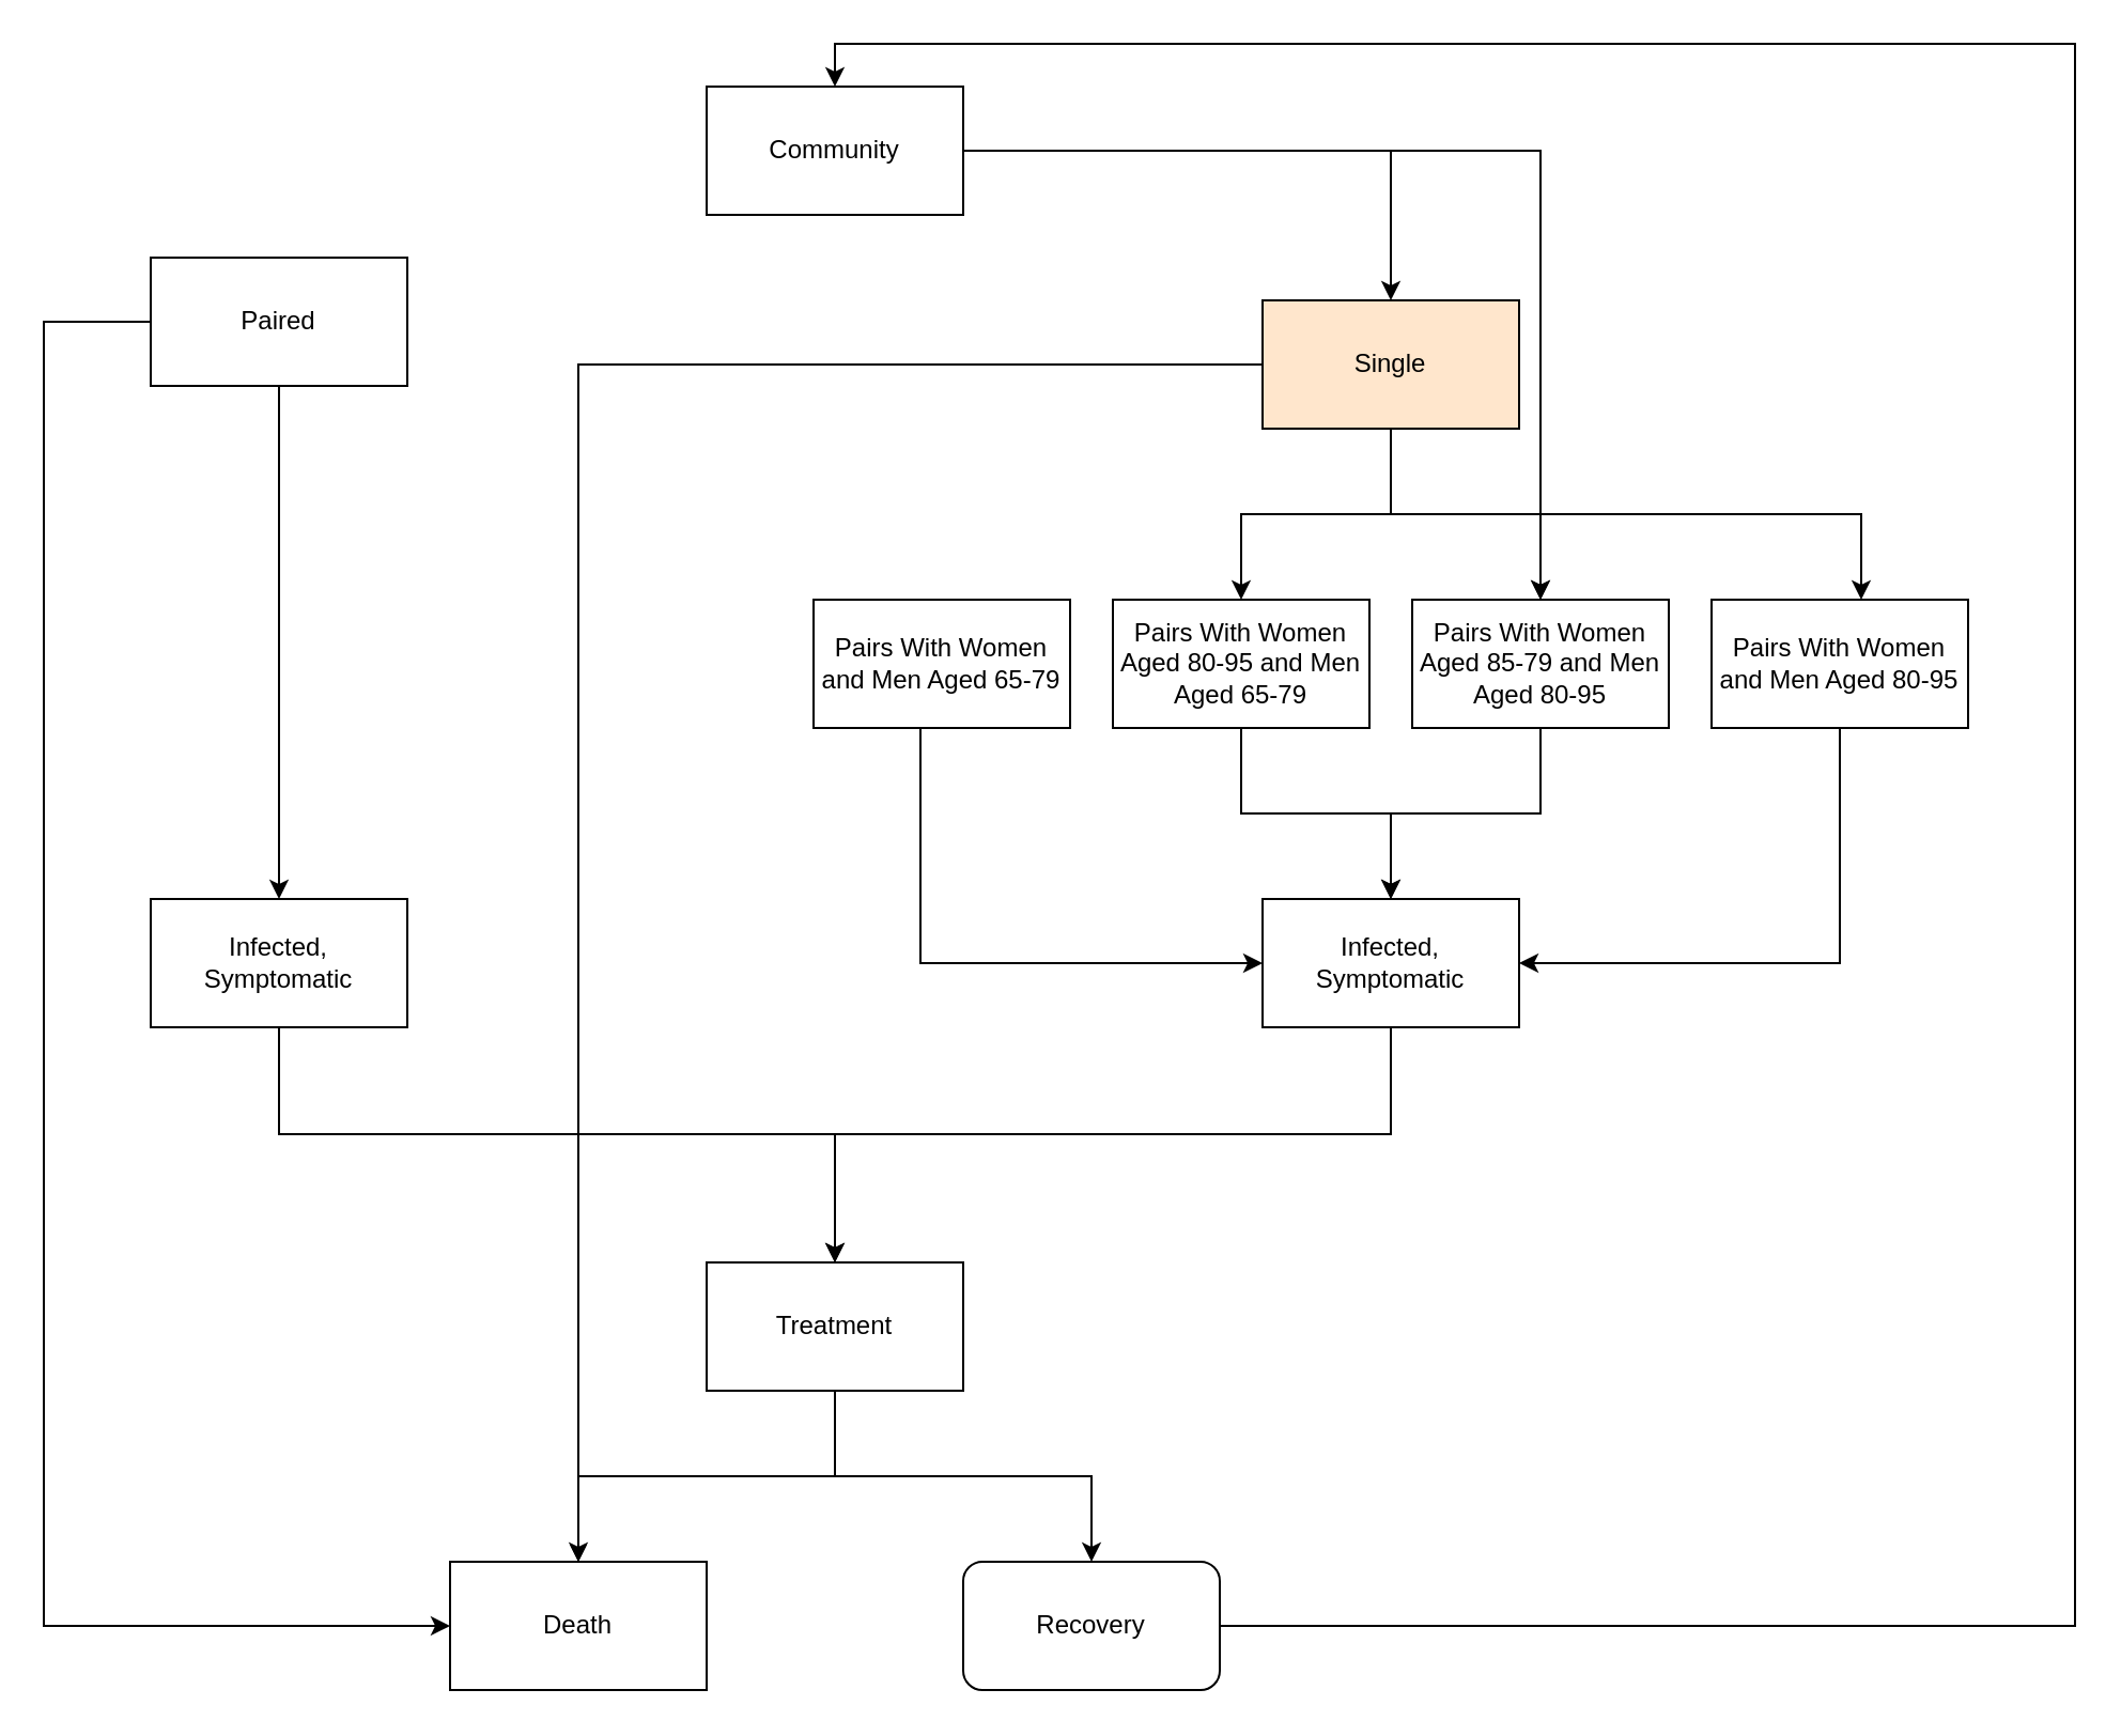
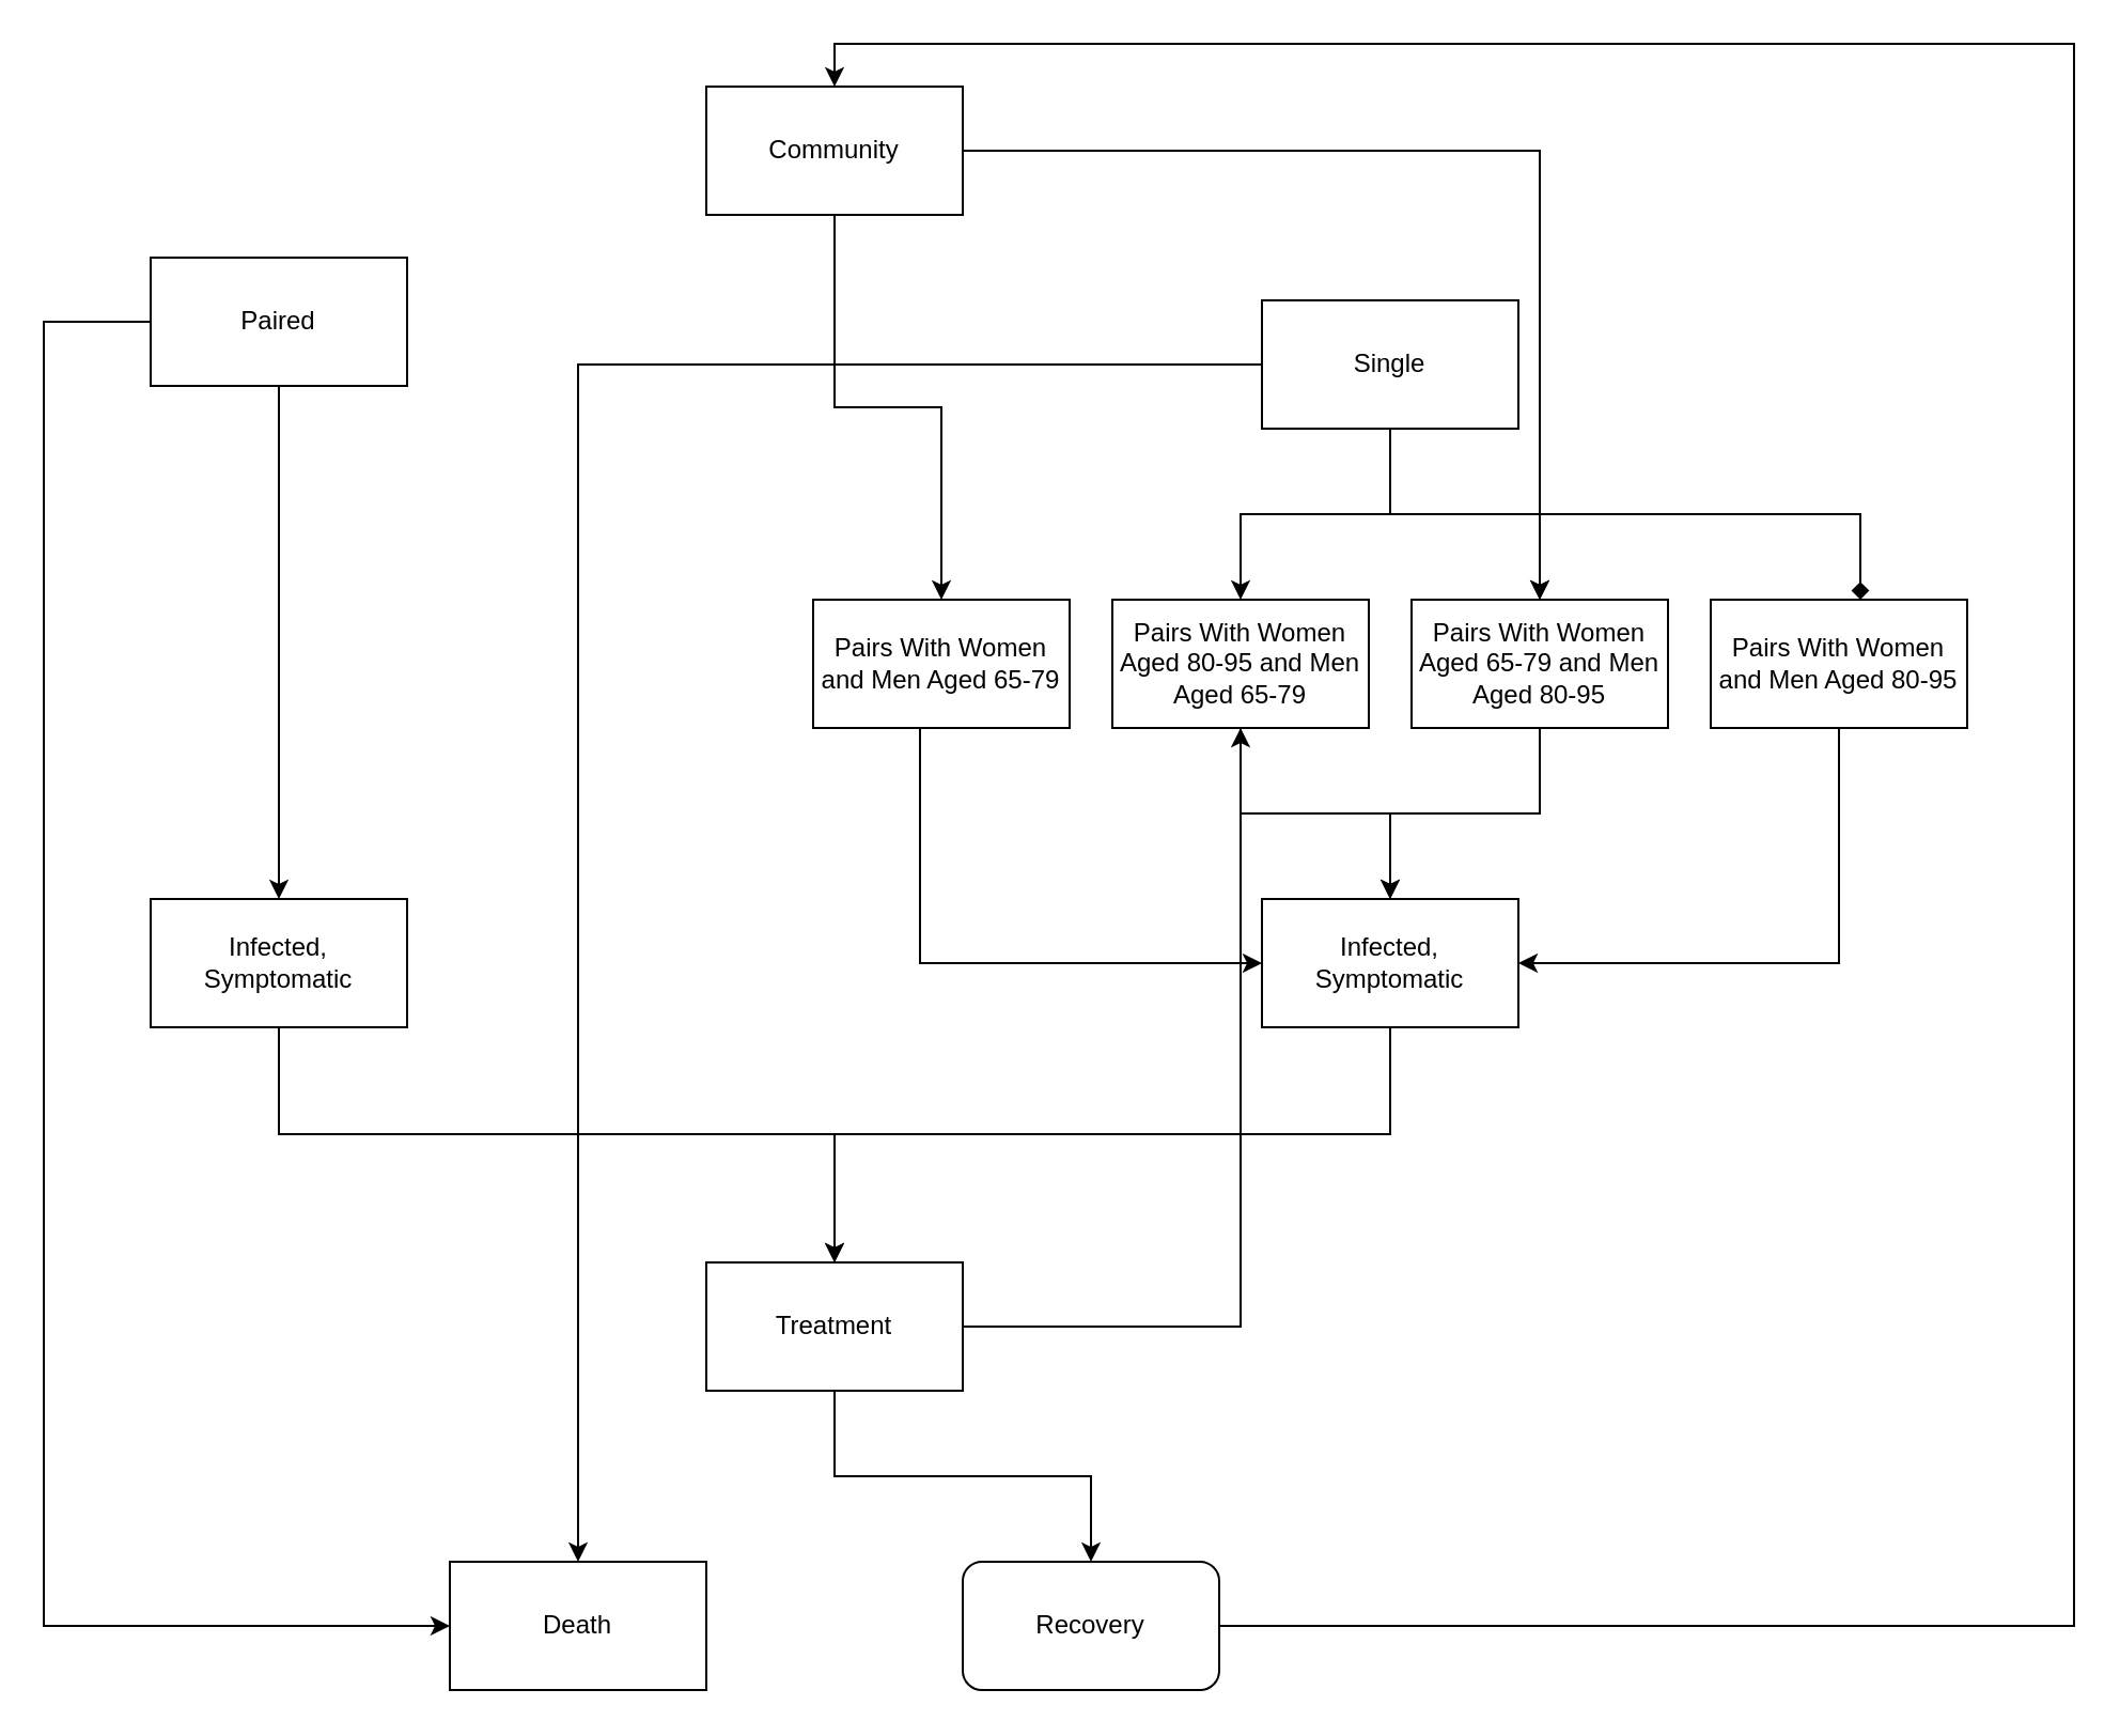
  <mxCell id="0" />
  <mxCell id="1" parent="0" />
- <mxCell id="2" value="" style="edgeStyle=orthogonalEdgeStyle;rounded=0;orthogonalLoop=1;jettySize=auto;html=1;" edge="1" parent="1" source="4" target="20"><mxGeometry relative="1" as="geometry" /></mxCell>
+ <mxCell id="2" value="" style="edgeStyle=orthogonalEdgeStyle;rounded=0;orthogonalLoop=1;jettySize=auto;html=1;" edge="1" parent="1" source="4" target="28"><mxGeometry relative="1" as="geometry" /></mxCell>
  <mxCell id="3" value="" style="edgeStyle=orthogonalEdgeStyle;rounded=0;orthogonalLoop=1;jettySize=auto;html=1;" edge="1" parent="1" source="4" target="24"><mxGeometry relative="1" as="geometry" /></mxCell>
  <mxCell id="4" value="Community" style="rounded=0;whiteSpace=wrap;html=1;" vertex="1" parent="1"><mxGeometry x="330" y="40" width="120" height="60" as="geometry" /></mxCell>
  <mxCell id="5" value="" style="edgeStyle=orthogonalEdgeStyle;rounded=0;orthogonalLoop=1;jettySize=auto;html=1;entryX=0.5;entryY=0;entryDx=0;entryDy=0;" edge="1" parent="1" source="7" target="9"><mxGeometry relative="1" as="geometry"><mxPoint x="130" y="280" as="targetPoint" /></mxGeometry></mxCell>
  <mxCell id="6" value="" style="edgeStyle=orthogonalEdgeStyle;rounded=0;orthogonalLoop=1;jettySize=auto;html=1;entryX=0;entryY=0.5;entryDx=0;entryDy=0;" edge="1" parent="1" source="7" target="15"><mxGeometry relative="1" as="geometry"><mxPoint x="-10" y="150" as="targetPoint" /><Array as="points"><mxPoint x="20" y="150" /><mxPoint x="20" y="760" /></Array></mxGeometry></mxCell>
  <mxCell id="7" value="Paired" style="rounded=0;whiteSpace=wrap;html=1;" vertex="1" parent="1"><mxGeometry x="70" y="120" width="120" height="60" as="geometry" /></mxCell>
  <mxCell id="8" value="" style="edgeStyle=orthogonalEdgeStyle;rounded=0;orthogonalLoop=1;jettySize=auto;html=1;" edge="1" parent="1" source="9" target="12"><mxGeometry relative="1" as="geometry"><Array as="points"><mxPoint x="130" y="530" /><mxPoint x="390" y="530" /></Array></mxGeometry></mxCell>
  <mxCell id="9" value="Infected, Symptomatic" style="rounded=0;whiteSpace=wrap;html=1;" vertex="1" parent="1"><mxGeometry x="70" y="420" width="120" height="60" as="geometry" /></mxCell>
- <mxCell id="10" value="" style="edgeStyle=orthogonalEdgeStyle;rounded=0;orthogonalLoop=1;jettySize=auto;html=1;" edge="1" parent="1" source="12" target="15"><mxGeometry relative="1" as="geometry" /></mxCell>
+ <mxCell id="10" value="" style="edgeStyle=orthogonalEdgeStyle;rounded=0;orthogonalLoop=1;jettySize=auto;html=1;" edge="1" parent="1" source="12" target="22"><mxGeometry relative="1" as="geometry" /></mxCell>
  <mxCell id="11" value="" style="edgeStyle=orthogonalEdgeStyle;rounded=0;orthogonalLoop=1;jettySize=auto;html=1;" edge="1" parent="1" source="12" target="14"><mxGeometry relative="1" as="geometry" /></mxCell>
  <mxCell id="12" value="Treatment" style="rounded=0;whiteSpace=wrap;html=1;" vertex="1" parent="1"><mxGeometry x="330" y="590" width="120" height="60" as="geometry" /></mxCell>
  <mxCell id="13" value="" style="edgeStyle=orthogonalEdgeStyle;rounded=0;orthogonalLoop=1;jettySize=auto;html=1;entryX=0.5;entryY=0;entryDx=0;entryDy=0;" edge="1" parent="1" source="14" target="4"><mxGeometry relative="1" as="geometry"><mxPoint x="650" y="760" as="targetPoint" /><Array as="points"><mxPoint x="970" y="760" /><mxPoint x="970" y="20" /><mxPoint x="390" y="20" /></Array></mxGeometry></mxCell>
  <mxCell id="14" value="Recovery" style="whiteSpace=wrap;html=1;rounded=1;" vertex="1" parent="1"><mxGeometry x="450" y="730" width="120" height="60" as="geometry" /></mxCell>
  <mxCell id="15" value="Death" style="rounded=0;whiteSpace=wrap;html=1;" vertex="1" parent="1"><mxGeometry x="210" y="730" width="120" height="60" as="geometry" /></mxCell>
- <mxCell id="16" value="" style="edgeStyle=orthogonalEdgeStyle;rounded=0;orthogonalLoop=1;jettySize=auto;html=1;" edge="1" parent="1" source="20" target="26"><mxGeometry relative="1" as="geometry"><Array as="points"><mxPoint x="650" y="240" /><mxPoint x="870" y="240" /></Array></mxGeometry></mxCell>
+ <mxCell id="16" value="" style="edgeStyle=orthogonalEdgeStyle;rounded=0;orthogonalLoop=1;jettySize=auto;html=1;endArrow=diamond;" edge="1" parent="1" source="20" target="26"><mxGeometry relative="1" as="geometry"><Array as="points"><mxPoint x="650" y="240" /><mxPoint x="870" y="240" /></Array></mxGeometry></mxCell>
  <mxCell id="17" value="" style="edgeStyle=orthogonalEdgeStyle;rounded=0;orthogonalLoop=1;jettySize=auto;html=1;" edge="1" parent="1" source="20" target="24"><mxGeometry relative="1" as="geometry" /></mxCell>
  <mxCell id="18" value="" style="edgeStyle=orthogonalEdgeStyle;rounded=0;orthogonalLoop=1;jettySize=auto;html=1;" edge="1" parent="1" source="20" target="22"><mxGeometry relative="1" as="geometry"><mxPoint x="600" y="270" as="targetPoint" /></mxGeometry></mxCell>
- <mxCell id="19" value="" style="edgeStyle=orthogonalEdgeStyle;rounded=0;orthogonalLoop=1;jettySize=auto;html=1;entryX=0.5;entryY=0;entryDx=0;entryDy=0;endArrow=open;" edge="1" parent="1" source="20" target="15"><mxGeometry relative="1" as="geometry"><mxPoint x="510" y="170" as="targetPoint" /></mxGeometry></mxCell>
- <mxCell id="20" value="Single" style="rounded=0;whiteSpace=wrap;html=1;fillColor=#ffe6cc;" vertex="1" parent="1"><mxGeometry x="590" y="140" width="120" height="60" as="geometry" /></mxCell>
+ <mxCell id="19" value="" style="edgeStyle=orthogonalEdgeStyle;rounded=0;orthogonalLoop=1;jettySize=auto;html=1;entryX=0.5;entryY=0;entryDx=0;entryDy=0;" edge="1" parent="1" source="20" target="15"><mxGeometry relative="1" as="geometry"><mxPoint x="510" y="170" as="targetPoint" /></mxGeometry></mxCell>
+ <mxCell id="20" value="Single" style="rounded=0;whiteSpace=wrap;html=1;" vertex="1" parent="1"><mxGeometry x="590" y="140" width="120" height="60" as="geometry" /></mxCell>
  <mxCell id="21" value="" style="edgeStyle=orthogonalEdgeStyle;rounded=0;orthogonalLoop=1;jettySize=auto;html=1;entryX=0.5;entryY=0;entryDx=0;entryDy=0;" edge="1" parent="1" source="22" target="30"><mxGeometry relative="1" as="geometry"><mxPoint x="580" y="420" as="targetPoint" /></mxGeometry></mxCell>
  <mxCell id="22" value="Pairs With Women Aged 80-95 and Men Aged 65-79" style="rounded=0;whiteSpace=wrap;html=1;" vertex="1" parent="1"><mxGeometry x="520" y="280" width="120" height="60" as="geometry" /></mxCell>
  <mxCell id="23" value="" style="edgeStyle=orthogonalEdgeStyle;rounded=0;orthogonalLoop=1;jettySize=auto;html=1;entryX=0.5;entryY=0;entryDx=0;entryDy=0;" edge="1" parent="1" source="24" target="30"><mxGeometry relative="1" as="geometry"><mxPoint x="720" y="420" as="targetPoint" /></mxGeometry></mxCell>
- <mxCell id="24" value="Pairs With Women Aged 85-79 and Men Aged 80-95" style="rounded=0;whiteSpace=wrap;html=1;" vertex="1" parent="1"><mxGeometry x="660" y="280" width="120" height="60" as="geometry" /></mxCell>
+ <mxCell id="24" value="Pairs With Women Aged 65-79 and Men Aged 80-95" style="rounded=0;whiteSpace=wrap;html=1;" vertex="1" parent="1"><mxGeometry x="660" y="280" width="120" height="60" as="geometry" /></mxCell>
  <mxCell id="25" value="" style="edgeStyle=orthogonalEdgeStyle;rounded=0;orthogonalLoop=1;jettySize=auto;html=1;entryX=1;entryY=0.5;entryDx=0;entryDy=0;" edge="1" parent="1" source="26" target="30"><mxGeometry relative="1" as="geometry"><mxPoint x="860" y="420" as="targetPoint" /><Array as="points"><mxPoint x="860" y="450" /></Array></mxGeometry></mxCell>
  <mxCell id="26" value="Pairs With Women and Men Aged 80-95" style="rounded=0;whiteSpace=wrap;html=1;" vertex="1" parent="1"><mxGeometry x="800" y="280" width="120" height="60" as="geometry" /></mxCell>
  <mxCell id="27" value="" style="edgeStyle=orthogonalEdgeStyle;rounded=0;orthogonalLoop=1;jettySize=auto;html=1;" edge="1" parent="1" source="28" target="30"><mxGeometry relative="1" as="geometry"><Array as="points"><mxPoint x="430" y="450" /></Array></mxGeometry></mxCell>
  <mxCell id="28" value="Pairs With Women and Men Aged 65-79" style="rounded=0;whiteSpace=wrap;html=1;" vertex="1" parent="1"><mxGeometry x="380" y="280" width="120" height="60" as="geometry" /></mxCell>
  <mxCell id="29" value="" style="edgeStyle=orthogonalEdgeStyle;rounded=0;orthogonalLoop=1;jettySize=auto;html=1;entryX=0.5;entryY=0;entryDx=0;entryDy=0;" edge="1" parent="1" source="30" target="12"><mxGeometry relative="1" as="geometry"><mxPoint x="650" y="561" as="targetPoint" /><Array as="points"><mxPoint x="650" y="530" /><mxPoint x="390" y="530" /></Array></mxGeometry></mxCell>
  <mxCell id="30" value="Infected, Symptomatic" style="rounded=0;whiteSpace=wrap;html=1;" vertex="1" parent="1"><mxGeometry x="590" y="420" width="120" height="60" as="geometry" /></mxCell>
